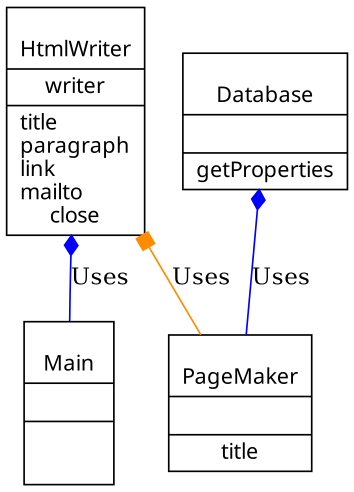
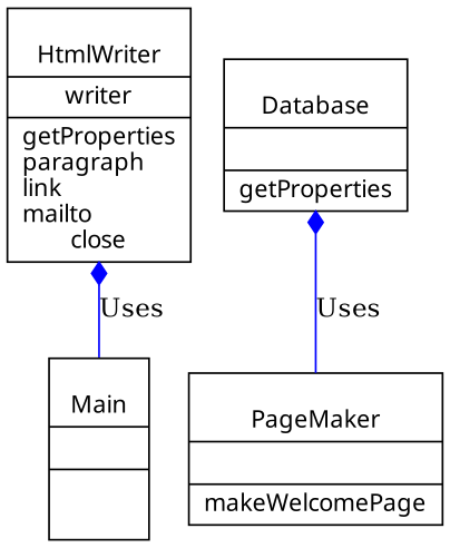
  digraph {
    fontname=KaiTi
    fontsize=13
    rankdir=BT
    node [fontname=KaiTi fontsize=13 shape=record]
    edge [arrowhead=diamond color=blue]
    n1 [label="{\n				Main| \l| \l\n		}"]
-   n2 [label="{\n				HtmlWriter|writer|title\lparagraph\llink\lmailto\lclose\n		}"]
-   n3 [label="{\n				PageMaker| \l|title\n		}"]
+   n2 [label="{\n				HtmlWriter|writer|getProperties\lparagraph\llink\lmailto\lclose\n		}"]
+   n3 [label="{\n				PageMaker| \l|makeWelcomePage\n		}"]
    n4 [label="{\n				Database| \l|getProperties\n		}"]
    n1 -> n2 [label=Uses]
-   n3 -> n2 [arrowhead=box color=darkorange label=Uses]
    n3 -> n4 [label=Uses]
  }
